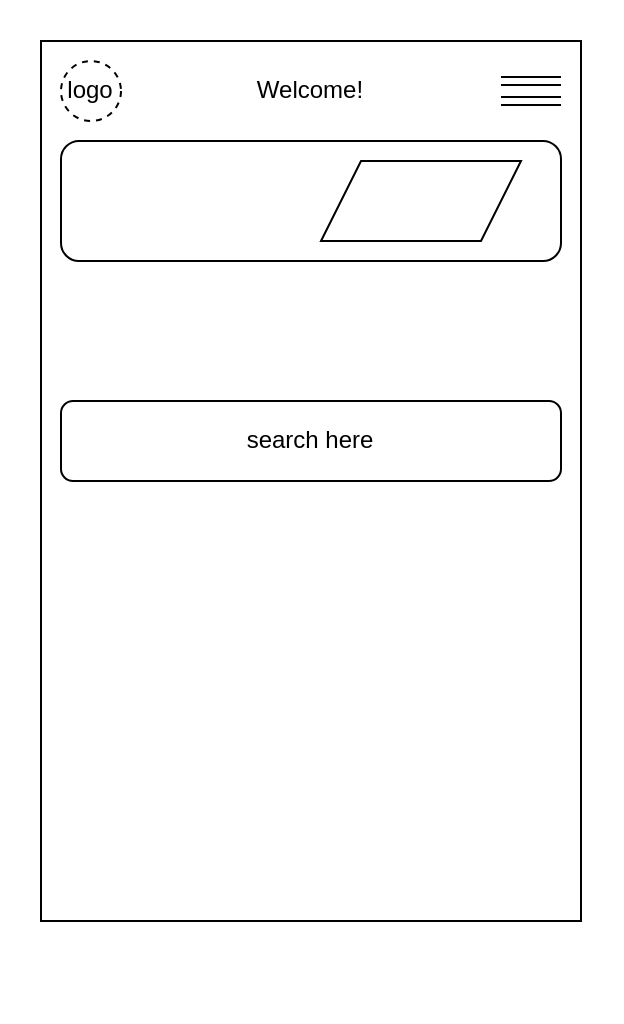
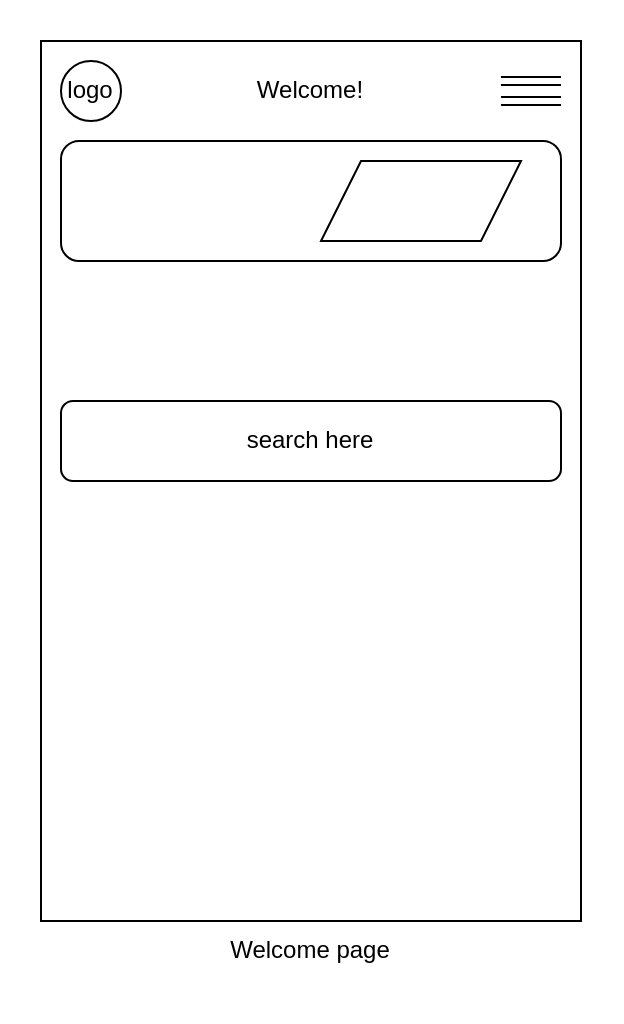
  <mxCell id="0" />
  <mxCell id="1" parent="0" />
  <mxCell id="2" value="" style="rounded=0;whiteSpace=wrap;html=1;" vertex="1" parent="1"><mxGeometry x="20" y="20" width="270" height="440" as="geometry" /></mxCell>
- <mxCell id="3" value="logo" style="ellipse;whiteSpace=wrap;html=1;aspect=fixed;dashed=1;" vertex="1" parent="1"><mxGeometry x="30" y="30" width="30" height="30" as="geometry" /></mxCell>
+ <mxCell id="3" value="logo" style="ellipse;whiteSpace=wrap;html=1;aspect=fixed;" vertex="1" parent="1"><mxGeometry x="30" y="30" width="30" height="30" as="geometry" /></mxCell>
  <mxCell id="4" value="" style="rounded=1;whiteSpace=wrap;html=1;" vertex="1" parent="1"><mxGeometry x="30" y="70" width="250" height="60" as="geometry" /></mxCell>
  <mxCell id="5" value="" style="shape=parallelogram;perimeter=parallelogramPerimeter;whiteSpace=wrap;html=1;fixedSize=1;" vertex="1" parent="1"><mxGeometry x="160" y="80" width="100" height="40" as="geometry" /></mxCell>
  <mxCell id="6" value="search here" style="rounded=1;whiteSpace=wrap;html=1;" vertex="1" parent="1"><mxGeometry x="30" y="200" width="250" height="40" as="geometry" /></mxCell>
  <mxCell id="7" value="" style="shape=link;html=1;" edge="1" parent="1"><mxGeometry width="100" relative="1" as="geometry"><mxPoint x="250" y="40" as="sourcePoint" /><mxPoint x="280" y="40" as="targetPoint" /></mxGeometry></mxCell>
  <mxCell id="8" value="" style="shape=link;html=1;" edge="1" parent="1"><mxGeometry width="100" relative="1" as="geometry"><mxPoint x="250" y="50" as="sourcePoint" /><mxPoint x="280" y="50" as="targetPoint" /></mxGeometry></mxCell>
  <mxCell id="9" value="Welcome!" style="text;html=1;strokeColor=none;fillColor=none;align=center;verticalAlign=middle;whiteSpace=wrap;rounded=0;" vertex="1" parent="1"><mxGeometry x="100" y="30" width="110" height="30" as="geometry" /></mxCell>
+ <mxCell id="10" value="Welcome page" style="text;html=1;strokeColor=none;fillColor=none;align=center;verticalAlign=middle;whiteSpace=wrap;rounded=0;" vertex="1" parent="1"><mxGeometry x="30" y="460" width="250" height="30" as="geometry" /></mxCell>
